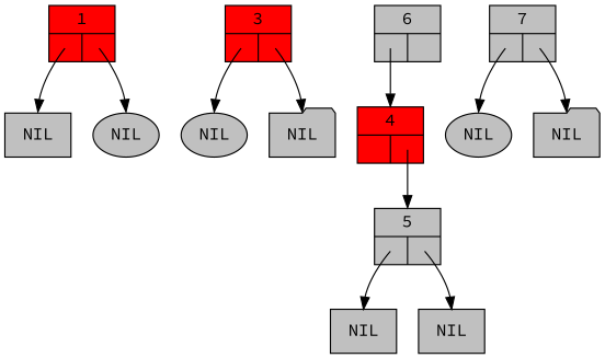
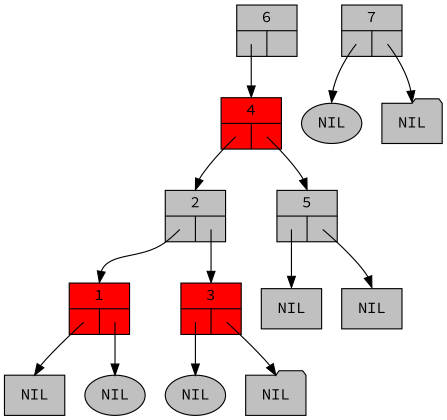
  digraph {
    fontname="Source Code Pro"
    ranksep=0.5
    node [fillcolor=grey fontname="Source Code Pro" shape=record style=filled]
    edge [fontname="Source Code Pro" headclip=false headport=n tailclip=false tailport="left:c"]
    n1 [fillcolor=red label="{1|{<left>|<right>}}"]
    n2 [label=NIL shape=box]
    n3 [label=NIL shape=ellipse]
+   n4 [label="{2|{<left>|<right>}}"]
    n5 [fillcolor=red label="{3|{<left>|<right>}}"]
    n6 [label=NIL shape=ellipse]
    n7 [label=NIL shape=folder]
    n8 [fillcolor=red label="{4|{<left>|<right>}}"]
    n9 [label="{5|{<left>|<right>}}"]
    n10 [label=NIL shape=box]
    n11 [label=NIL shape=box]
    n12 [label="{6|{<left>|<right>}}"]
    n13 [label="{7|{<left>|<right>}}"]
    n14 [label=NIL shape=ellipse]
    n15 [label=NIL shape=folder]
    n1 -> n2
    n1 -> n3 [tailport="right:c"]
+   n4 -> n1
+   n4 -> n5 [tailport="right:c"]
    n5 -> n6
    n5 -> n7 [tailport="right:c"]
+   n8 -> n4
    n8 -> n9 [tailport="right:c"]
    n9 -> n10
    n9 -> n11 [tailport="right:c"]
    n12 -> n8
    n13 -> n14
    n13 -> n15 [tailport="right:c"]
  }
